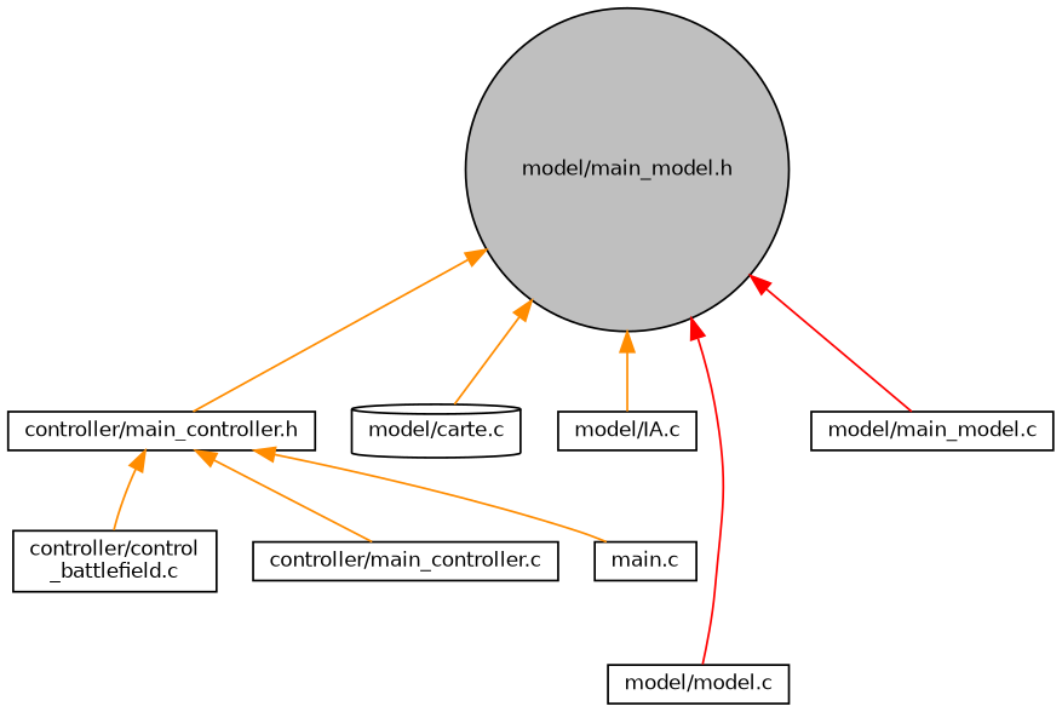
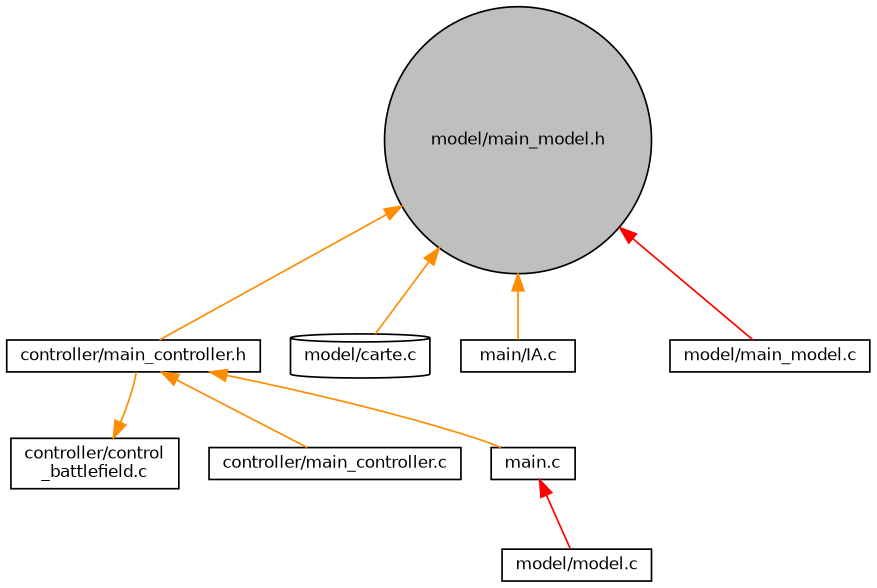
  digraph {
    node [color=black fillcolor=white fontname=Helvetica fontsize=10 shape=box style=filled]
    edge [color=darkorange dir=back fontname=Helvetica fontsize=10 labelfontname=Helvetica labelfontsize=10 style=solid]
    n1 [fillcolor=grey75 fontcolor=black height=0.2 label="model/main_model.h" shape=circle width=0.4]
    n2 [height=0.2 label="controller/main_controller.h" width=0.4]
    n3 [height=0.2 label="model/carte.c" shape=cylinder width=0.4]
-   n4 [height=0.2 label="model/IA.c" width=0.4]
+   n4 [height=0.2 label="main/IA.c" width=0.4]
    n5 [height=0.2 label="model/model.c" width=0.4]
    n6 [height=0.2 label="model/main_model.c" width=0.4]
    n7 [height=0.2 label="controller/control\l_battlefield.c" width=0.4]
    n8 [height=0.2 label="controller/main_controller.c" width=0.4]
    n9 [height=0.2 label="main.c" width=0.4]
    n1 -> n2
    n1 -> n3
    n1 -> n4
-   n1 -> n5 [color=red]
+   n9 -> n5 [color=red]
    n1 -> n6 [color=red]
-   n2 -> n7
+   n7 -> n2
    n2 -> n8
    n2 -> n9
  }
